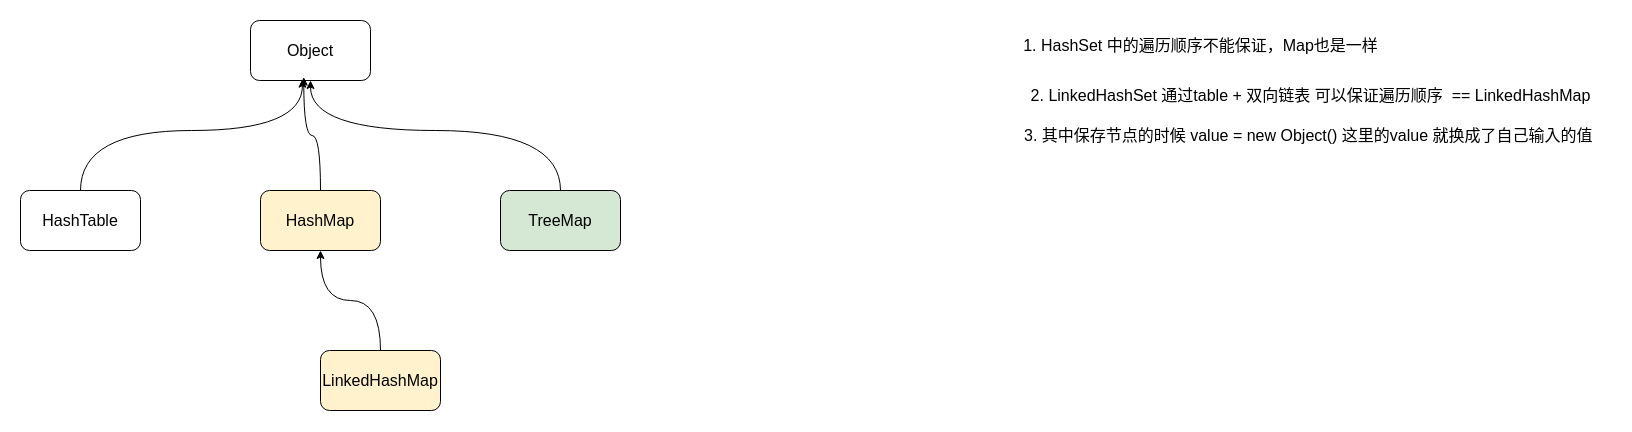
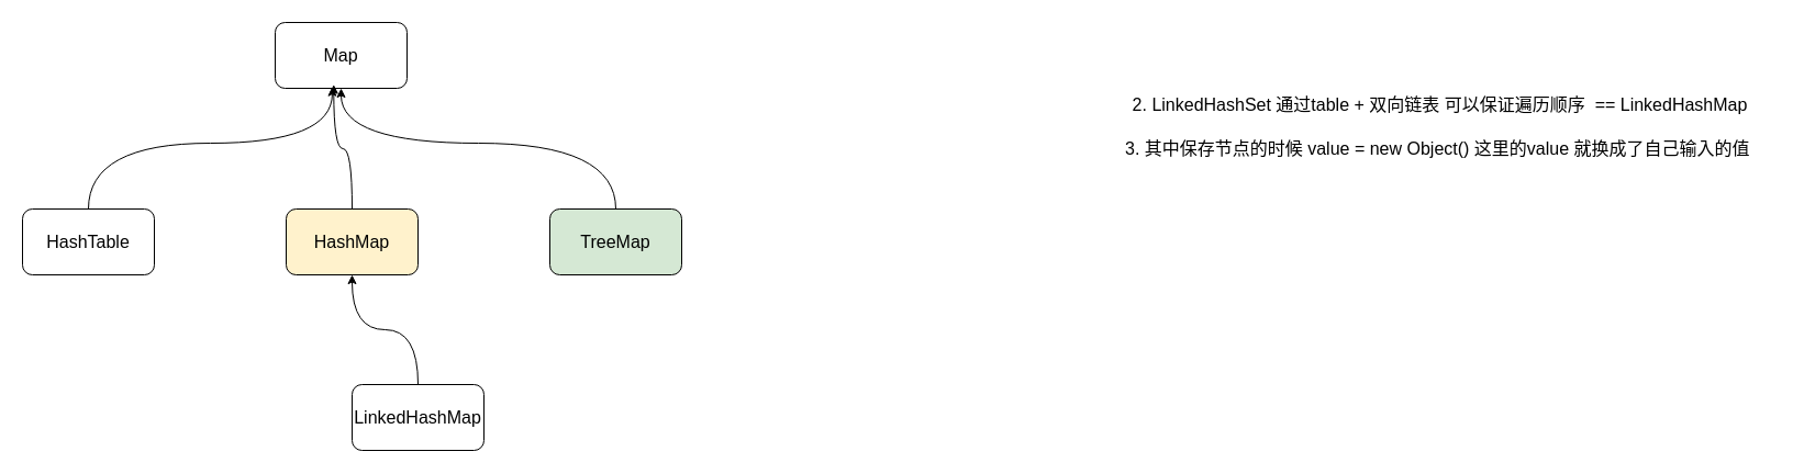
  <mxCell id="0" />
  <mxCell id="1" parent="0" />
- <mxCell id="2" value="&lt;font style=&quot;font-size: 16px;&quot;&gt;Object&lt;/font&gt;" style="rounded=1;whiteSpace=wrap;html=1;" vertex="1" parent="1"><mxGeometry x="250" y="20" width="120" height="60" as="geometry" /></mxCell>
+ <mxCell id="2" value="&lt;font style=&quot;font-size: 16px;&quot;&gt;Map&lt;/font&gt;" style="rounded=1;whiteSpace=wrap;html=1;" vertex="1" parent="1"><mxGeometry x="250" y="20" width="120" height="60" as="geometry" /></mxCell>
  <mxCell id="3" value="&lt;font style=&quot;font-size: 16px;&quot;&gt;HashMap&lt;/font&gt;" style="rounded=1;whiteSpace=wrap;html=1;fillColor=#fff2cc;" vertex="1" parent="1"><mxGeometry x="260" y="190" width="120" height="60" as="geometry" /></mxCell>
  <mxCell id="4" value="&lt;font style=&quot;font-size: 16px;&quot;&gt;HashTable&lt;/font&gt;&lt;span style=&quot;color: rgba(0, 0, 0, 0); font-family: monospace; font-size: 0px; text-align: start; text-wrap-mode: nowrap;&quot;&gt;%3CmxGraphModel%3E%3Croot%3E%3CmxCell%20id%3D%220%22%2F%3E%3CmxCell%20id%3D%221%22%20parent%3D%220%22%2F%3E%3CmxCell%20id%3D%222%22%20value%3D%22%26lt%3Bfont%20style%3D%26quot%3Bfont-size%3A%2016px%3B%26quot%3B%26gt%3BMap%26lt%3B%2Ffont%26gt%3B%22%20style%3D%22rounded%3D1%3BwhiteSpace%3Dwrap%3Bhtml%3D1%3B%22%20vertex%3D%221%22%20parent%3D%221%22%3E%3CmxGeometry%20x%3D%22390%22%20y%3D%2260%22%20width%3D%22120%22%20height%3D%2260%22%20as%3D%22geometry%22%2F%3E%3C%2FmxCell%3E%3C%2Froot%3E%3C%2FmxGraphModel%3E&lt;/span&gt;" style="rounded=1;whiteSpace=wrap;html=1;" vertex="1" parent="1"><mxGeometry x="20" y="190" width="120" height="60" as="geometry" /></mxCell>
  <mxCell id="5" style="edgeStyle=orthogonalEdgeStyle;shape=connector;curved=1;rounded=0;orthogonalLoop=1;jettySize=auto;html=1;entryX=0.5;entryY=1;entryDx=0;entryDy=0;strokeColor=default;align=center;verticalAlign=middle;fontFamily=Helvetica;fontSize=11;fontColor=default;labelBackgroundColor=default;endArrow=classic;" edge="1" parent="1" source="6" target="2"><mxGeometry relative="1" as="geometry"><Array as="points"><mxPoint x="560" y="130" /><mxPoint x="310" y="130" /></Array></mxGeometry></mxCell>
  <mxCell id="6" value="&lt;font style=&quot;font-size: 16px;&quot;&gt;TreeMap&lt;/font&gt;" style="rounded=1;whiteSpace=wrap;html=1;fillColor=#d5e8d4;" vertex="1" parent="1"><mxGeometry x="500" y="190" width="120" height="60" as="geometry" /></mxCell>
  <mxCell id="7" style="edgeStyle=orthogonalEdgeStyle;rounded=0;orthogonalLoop=1;jettySize=auto;html=1;entryX=0.433;entryY=0.978;entryDx=0;entryDy=0;entryPerimeter=0;curved=1;" edge="1" parent="1" source="4" target="2"><mxGeometry relative="1" as="geometry"><Array as="points"><mxPoint x="80" y="130" /><mxPoint x="302" y="130" /></Array></mxGeometry></mxCell>
  <mxCell id="8" style="edgeStyle=orthogonalEdgeStyle;shape=connector;curved=1;rounded=0;orthogonalLoop=1;jettySize=auto;html=1;entryX=0.444;entryY=0.944;entryDx=0;entryDy=0;entryPerimeter=0;strokeColor=default;align=center;verticalAlign=middle;fontFamily=Helvetica;fontSize=11;fontColor=default;labelBackgroundColor=default;endArrow=classic;" edge="1" parent="1" source="3" target="2"><mxGeometry relative="1" as="geometry" /></mxCell>
  <mxCell id="9" value="&lt;font style=&quot;font-size: 16px;&quot;&gt;3. 其中保存节点的时候 value = new Object()&amp;nbsp;&lt;/font&gt;&lt;span style=&quot;font-size: 16px;&quot;&gt;这里的value 就换成了自己输入的值&amp;nbsp;&lt;/span&gt;" style="text;html=1;align=center;verticalAlign=middle;resizable=0;points=[];autosize=1;strokeColor=none;fillColor=none;fontFamily=Helvetica;fontSize=11;fontColor=default;labelBackgroundColor=default;" vertex="1" parent="1"><mxGeometry x="1010" y="120" width="600" height="30" as="geometry" /></mxCell>
  <mxCell id="10" style="edgeStyle=orthogonalEdgeStyle;shape=connector;curved=1;rounded=0;orthogonalLoop=1;jettySize=auto;html=1;entryX=0.5;entryY=1;entryDx=0;entryDy=0;strokeColor=default;align=center;verticalAlign=middle;fontFamily=Helvetica;fontSize=11;fontColor=default;labelBackgroundColor=default;endArrow=classic;" edge="1" parent="1" source="11" target="3"><mxGeometry relative="1" as="geometry" /></mxCell>
- <mxCell id="11" value="&lt;font style=&quot;font-size: 16px;&quot;&gt;LinkedHashMap&lt;/font&gt;" style="rounded=1;whiteSpace=wrap;html=1;fillColor=#fff2cc;" vertex="1" parent="1"><mxGeometry x="320" y="350" width="120" height="60" as="geometry" /></mxCell>
- <mxCell id="12" value="&lt;font style=&quot;font-size: 16px;&quot;&gt;1. HashSet 中的遍历顺序不能保证，Map也是一样&lt;/font&gt;" style="text;html=1;align=center;verticalAlign=middle;resizable=0;points=[];autosize=1;strokeColor=none;fillColor=none;fontFamily=Helvetica;fontSize=11;fontColor=default;labelBackgroundColor=default;" vertex="1" parent="1"><mxGeometry x="1010" y="30" width="380" height="30" as="geometry" /></mxCell>
+ <mxCell id="11" value="&lt;font style=&quot;font-size: 16px;&quot;&gt;LinkedHashMap&lt;/font&gt;" style="rounded=1;whiteSpace=wrap;html=1;" vertex="1" parent="1"><mxGeometry x="320" y="350" width="120" height="60" as="geometry" /></mxCell>
  <mxCell id="13" value="&lt;font style=&quot;font-size: 16px;&quot;&gt;2. LinkedHashSet 通过table + 双向链表 可以保证遍历顺序&amp;nbsp; == LinkedHashMap&lt;/font&gt;" style="text;html=1;align=center;verticalAlign=middle;resizable=0;points=[];autosize=1;strokeColor=none;fillColor=none;fontFamily=Helvetica;fontSize=11;fontColor=default;labelBackgroundColor=default;" vertex="1" parent="1"><mxGeometry x="1020" y="80" width="580" height="30" as="geometry" /></mxCell>
